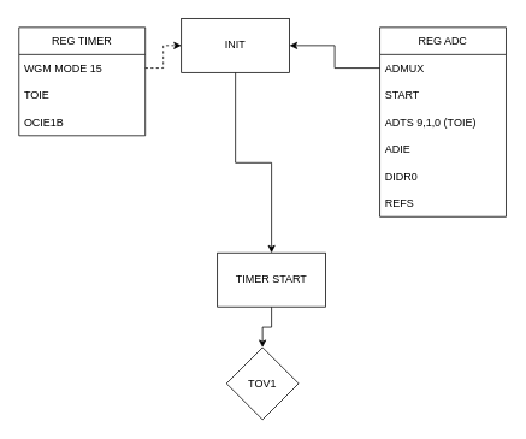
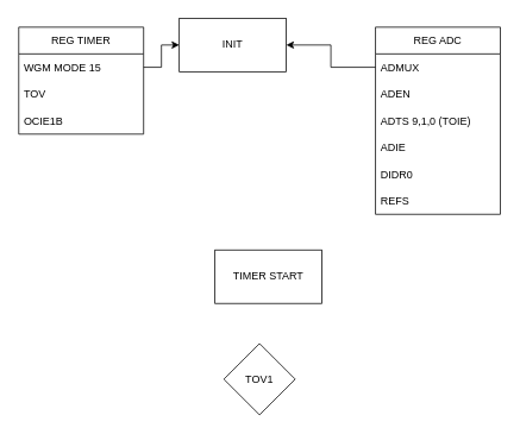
  <mxCell id="0" />
  <mxCell id="1" parent="0" />
- <mxCell id="2" value="" style="edgeStyle=orthogonalEdgeStyle;rounded=0;orthogonalLoop=1;jettySize=auto;html=1;" edge="1" parent="1" source="3" target="13"><mxGeometry relative="1" as="geometry" /></mxCell>
  <mxCell id="3" value="INIT" style="rounded=0;whiteSpace=wrap;html=1;" vertex="1" parent="1"><mxGeometry x="200" y="20" width="120" height="60" as="geometry" /></mxCell>
  <mxCell id="4" value="REG ADC" style="swimlane;fontStyle=0;childLayout=stackLayout;horizontal=1;startSize=30;horizontalStack=0;resizeParent=1;resizeParentMax=0;resizeLast=0;collapsible=1;marginBottom=0;" vertex="1" parent="1"><mxGeometry x="420" y="30" width="140" height="210" as="geometry" /></mxCell>
  <mxCell id="5" value="ADMUX" style="text;strokeColor=none;fillColor=none;align=left;verticalAlign=middle;spacingLeft=4;spacingRight=4;overflow=hidden;points=[[0,0.5],[1,0.5]];portConstraint=eastwest;rotatable=0;" vertex="1" parent="4"><mxGeometry y="30" width="140" height="30" as="geometry" /></mxCell>
- <mxCell id="6" value="START" style="text;strokeColor=none;fillColor=none;align=left;verticalAlign=middle;spacingLeft=4;spacingRight=4;overflow=hidden;points=[[0,0.5],[1,0.5]];portConstraint=eastwest;rotatable=0;" vertex="1" parent="4"><mxGeometry y="60" width="140" height="30" as="geometry" /></mxCell>
+ <mxCell id="6" value="ADEN" style="text;strokeColor=none;fillColor=none;align=left;verticalAlign=middle;spacingLeft=4;spacingRight=4;overflow=hidden;points=[[0,0.5],[1,0.5]];portConstraint=eastwest;rotatable=0;" vertex="1" parent="4"><mxGeometry y="60" width="140" height="30" as="geometry" /></mxCell>
  <mxCell id="7" value="ADTS 9,1,0 (TOIE)" style="text;strokeColor=none;fillColor=none;align=left;verticalAlign=middle;spacingLeft=4;spacingRight=4;overflow=hidden;points=[[0,0.5],[1,0.5]];portConstraint=eastwest;rotatable=0;" vertex="1" parent="4"><mxGeometry y="90" width="140" height="30" as="geometry" /></mxCell>
  <mxCell id="8" value="ADIE" style="text;strokeColor=none;fillColor=none;align=left;verticalAlign=middle;spacingLeft=4;spacingRight=4;overflow=hidden;points=[[0,0.5],[1,0.5]];portConstraint=eastwest;rotatable=0;" vertex="1" parent="4"><mxGeometry y="120" width="140" height="30" as="geometry" /></mxCell>
  <mxCell id="9" value="DIDR0" style="text;strokeColor=none;fillColor=none;align=left;verticalAlign=middle;spacingLeft=4;spacingRight=4;overflow=hidden;points=[[0,0.5],[1,0.5]];portConstraint=eastwest;rotatable=0;" vertex="1" parent="4"><mxGeometry y="150" width="140" height="30" as="geometry" /></mxCell>
  <mxCell id="10" value="REFS" style="text;strokeColor=none;fillColor=none;align=left;verticalAlign=middle;spacingLeft=4;spacingRight=4;overflow=hidden;points=[[0,0.5],[1,0.5]];portConstraint=eastwest;rotatable=0;" vertex="1" parent="4"><mxGeometry y="180" width="140" height="30" as="geometry" /></mxCell>
  <mxCell id="11" style="edgeStyle=orthogonalEdgeStyle;rounded=0;orthogonalLoop=1;jettySize=auto;html=1;exitX=0;exitY=0.5;exitDx=0;exitDy=0;entryX=1;entryY=0.5;entryDx=0;entryDy=0;" edge="1" parent="1" source="5" target="3"><mxGeometry relative="1" as="geometry" /></mxCell>
- <mxCell id="12" style="edgeStyle=orthogonalEdgeStyle;rounded=0;orthogonalLoop=1;jettySize=auto;html=1;exitX=0.5;exitY=1;exitDx=0;exitDy=0;" edge="1" parent="1" source="13" target="19"><mxGeometry relative="1" as="geometry" /></mxCell>
  <mxCell id="13" value="TIMER START" style="rounded=0;whiteSpace=wrap;html=1;" vertex="1" parent="1"><mxGeometry x="240" y="280" width="120" height="60" as="geometry" /></mxCell>
  <mxCell id="14" value="REG TIMER" style="swimlane;fontStyle=0;childLayout=stackLayout;horizontal=1;startSize=30;horizontalStack=0;resizeParent=1;resizeParentMax=0;resizeLast=0;collapsible=1;marginBottom=0;" vertex="1" parent="1"><mxGeometry x="20" y="30" width="140" height="120" as="geometry" /></mxCell>
  <mxCell id="15" value="WGM MODE 15" style="text;strokeColor=none;fillColor=none;align=left;verticalAlign=middle;spacingLeft=4;spacingRight=4;overflow=hidden;points=[[0,0.5],[1,0.5]];portConstraint=eastwest;rotatable=0;" vertex="1" parent="14"><mxGeometry y="30" width="140" height="30" as="geometry" /></mxCell>
- <mxCell id="16" value="TOIE" style="text;strokeColor=none;fillColor=none;align=left;verticalAlign=middle;spacingLeft=4;spacingRight=4;overflow=hidden;points=[[0,0.5],[1,0.5]];portConstraint=eastwest;rotatable=0;" vertex="1" parent="14"><mxGeometry y="60" width="140" height="30" as="geometry" /></mxCell>
+ <mxCell id="16" value="TOV" style="text;strokeColor=none;fillColor=none;align=left;verticalAlign=middle;spacingLeft=4;spacingRight=4;overflow=hidden;points=[[0,0.5],[1,0.5]];portConstraint=eastwest;rotatable=0;" vertex="1" parent="14"><mxGeometry y="60" width="140" height="30" as="geometry" /></mxCell>
  <mxCell id="17" value="OCIE1B" style="text;strokeColor=none;fillColor=none;align=left;verticalAlign=middle;spacingLeft=4;spacingRight=4;overflow=hidden;points=[[0,0.5],[1,0.5]];portConstraint=eastwest;rotatable=0;" vertex="1" parent="14"><mxGeometry y="90" width="140" height="30" as="geometry" /></mxCell>
- <mxCell id="18" style="edgeStyle=orthogonalEdgeStyle;rounded=0;orthogonalLoop=1;jettySize=auto;html=1;exitX=1;exitY=0.5;exitDx=0;exitDy=0;entryX=0;entryY=0.5;entryDx=0;entryDy=0;dashed=1;" edge="1" parent="1" source="15" target="3"><mxGeometry relative="1" as="geometry" /></mxCell>
+ <mxCell id="18" style="edgeStyle=orthogonalEdgeStyle;rounded=0;orthogonalLoop=1;jettySize=auto;html=1;exitX=1;exitY=0.5;exitDx=0;exitDy=0;entryX=0;entryY=0.5;entryDx=0;entryDy=0;" edge="1" parent="1" source="15" target="3"><mxGeometry relative="1" as="geometry" /></mxCell>
  <mxCell id="19" value="TOV1" style="rhombus;whiteSpace=wrap;html=1;" vertex="1" parent="1"><mxGeometry x="250" y="385" width="80" height="80" as="geometry" /></mxCell>
